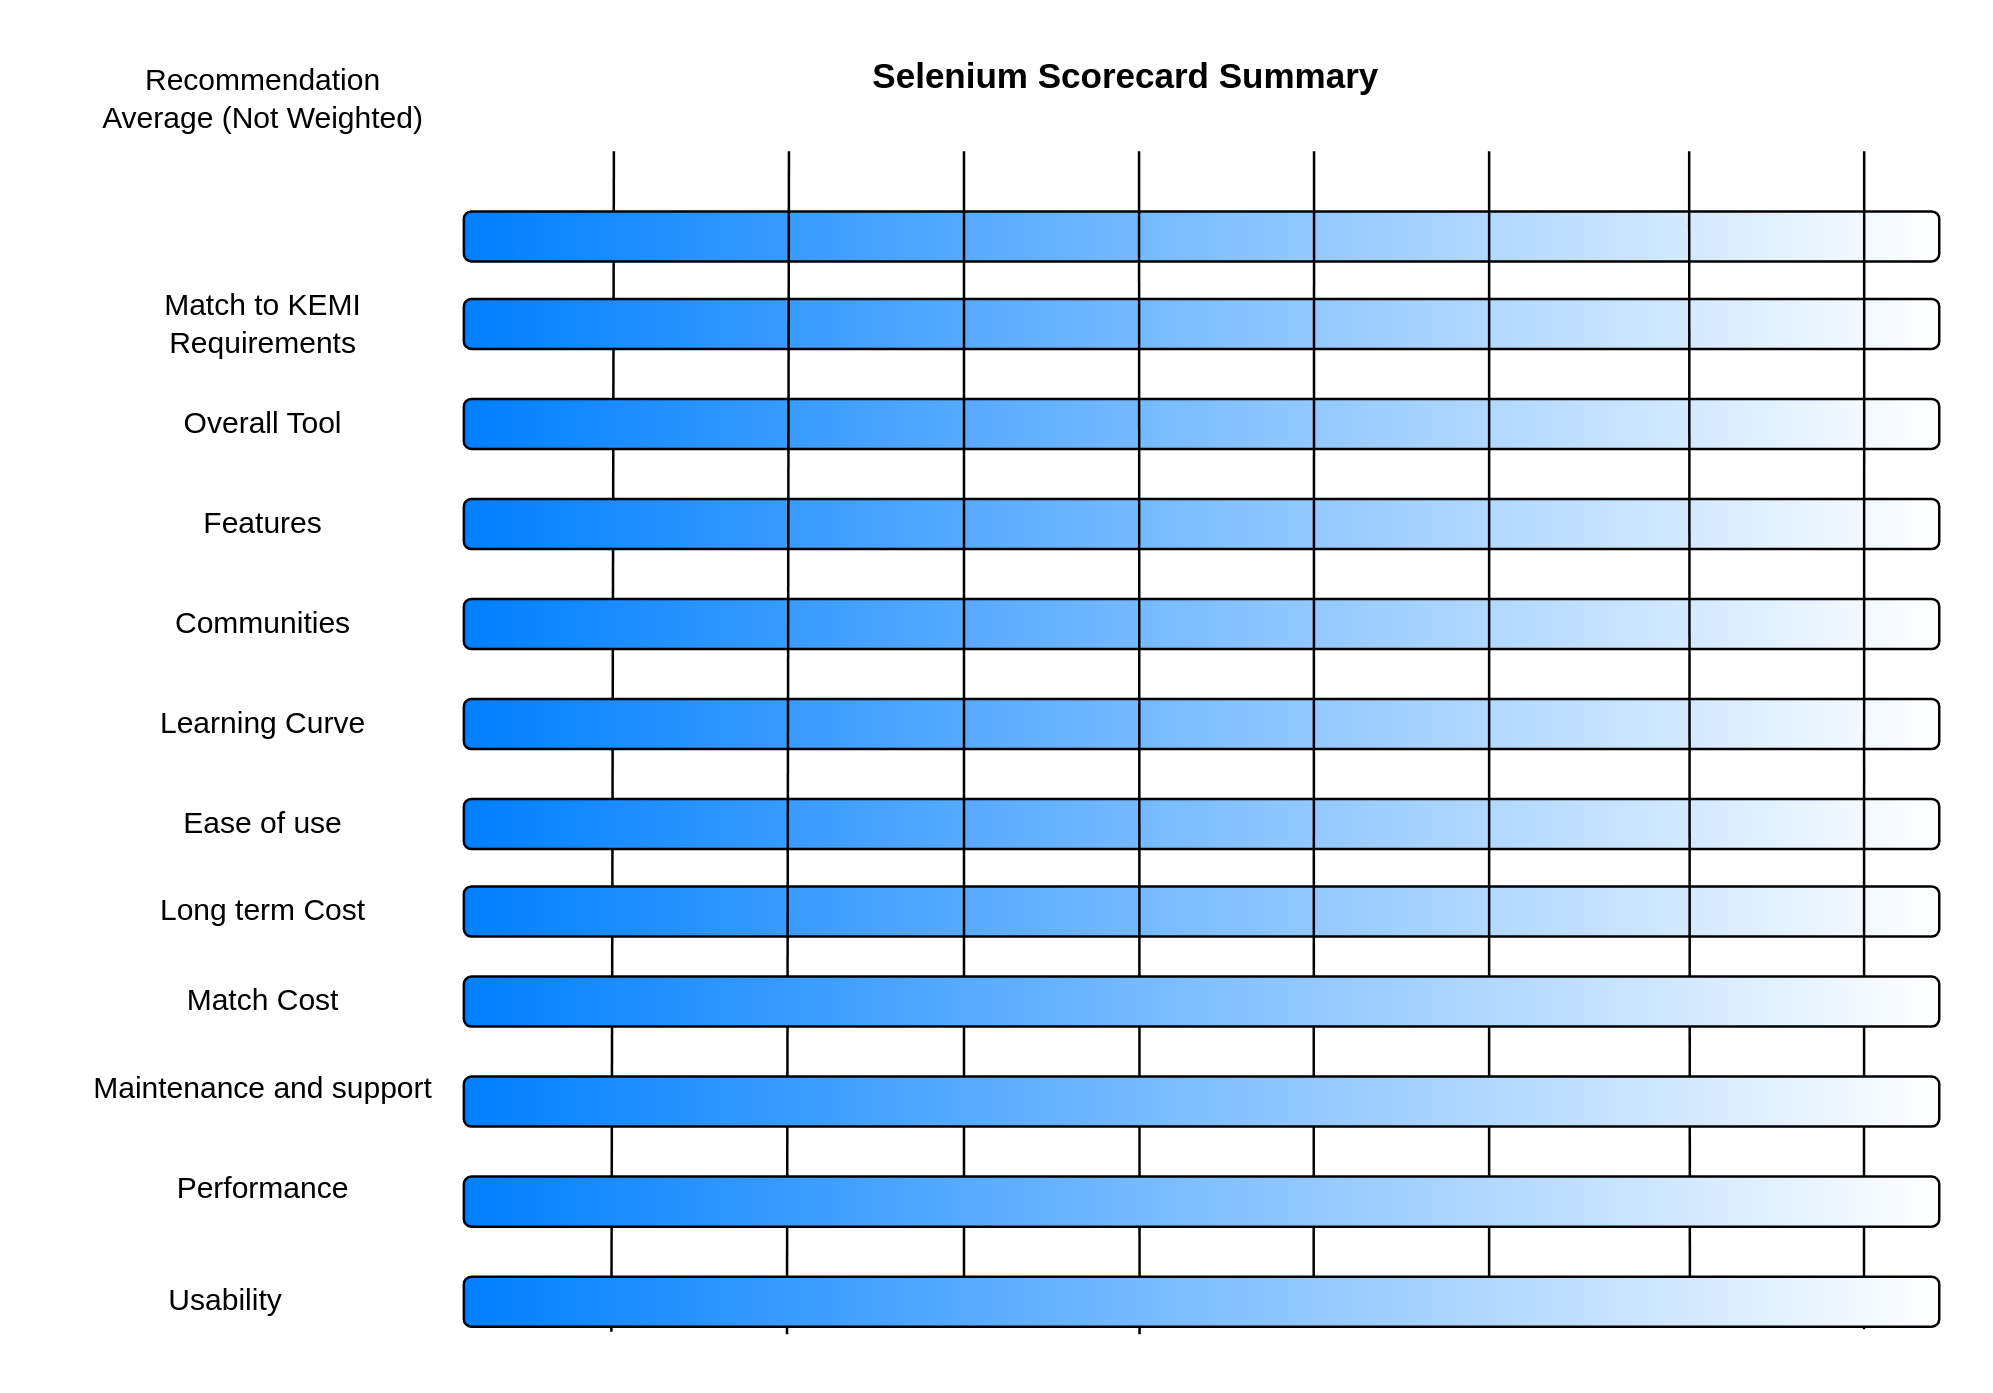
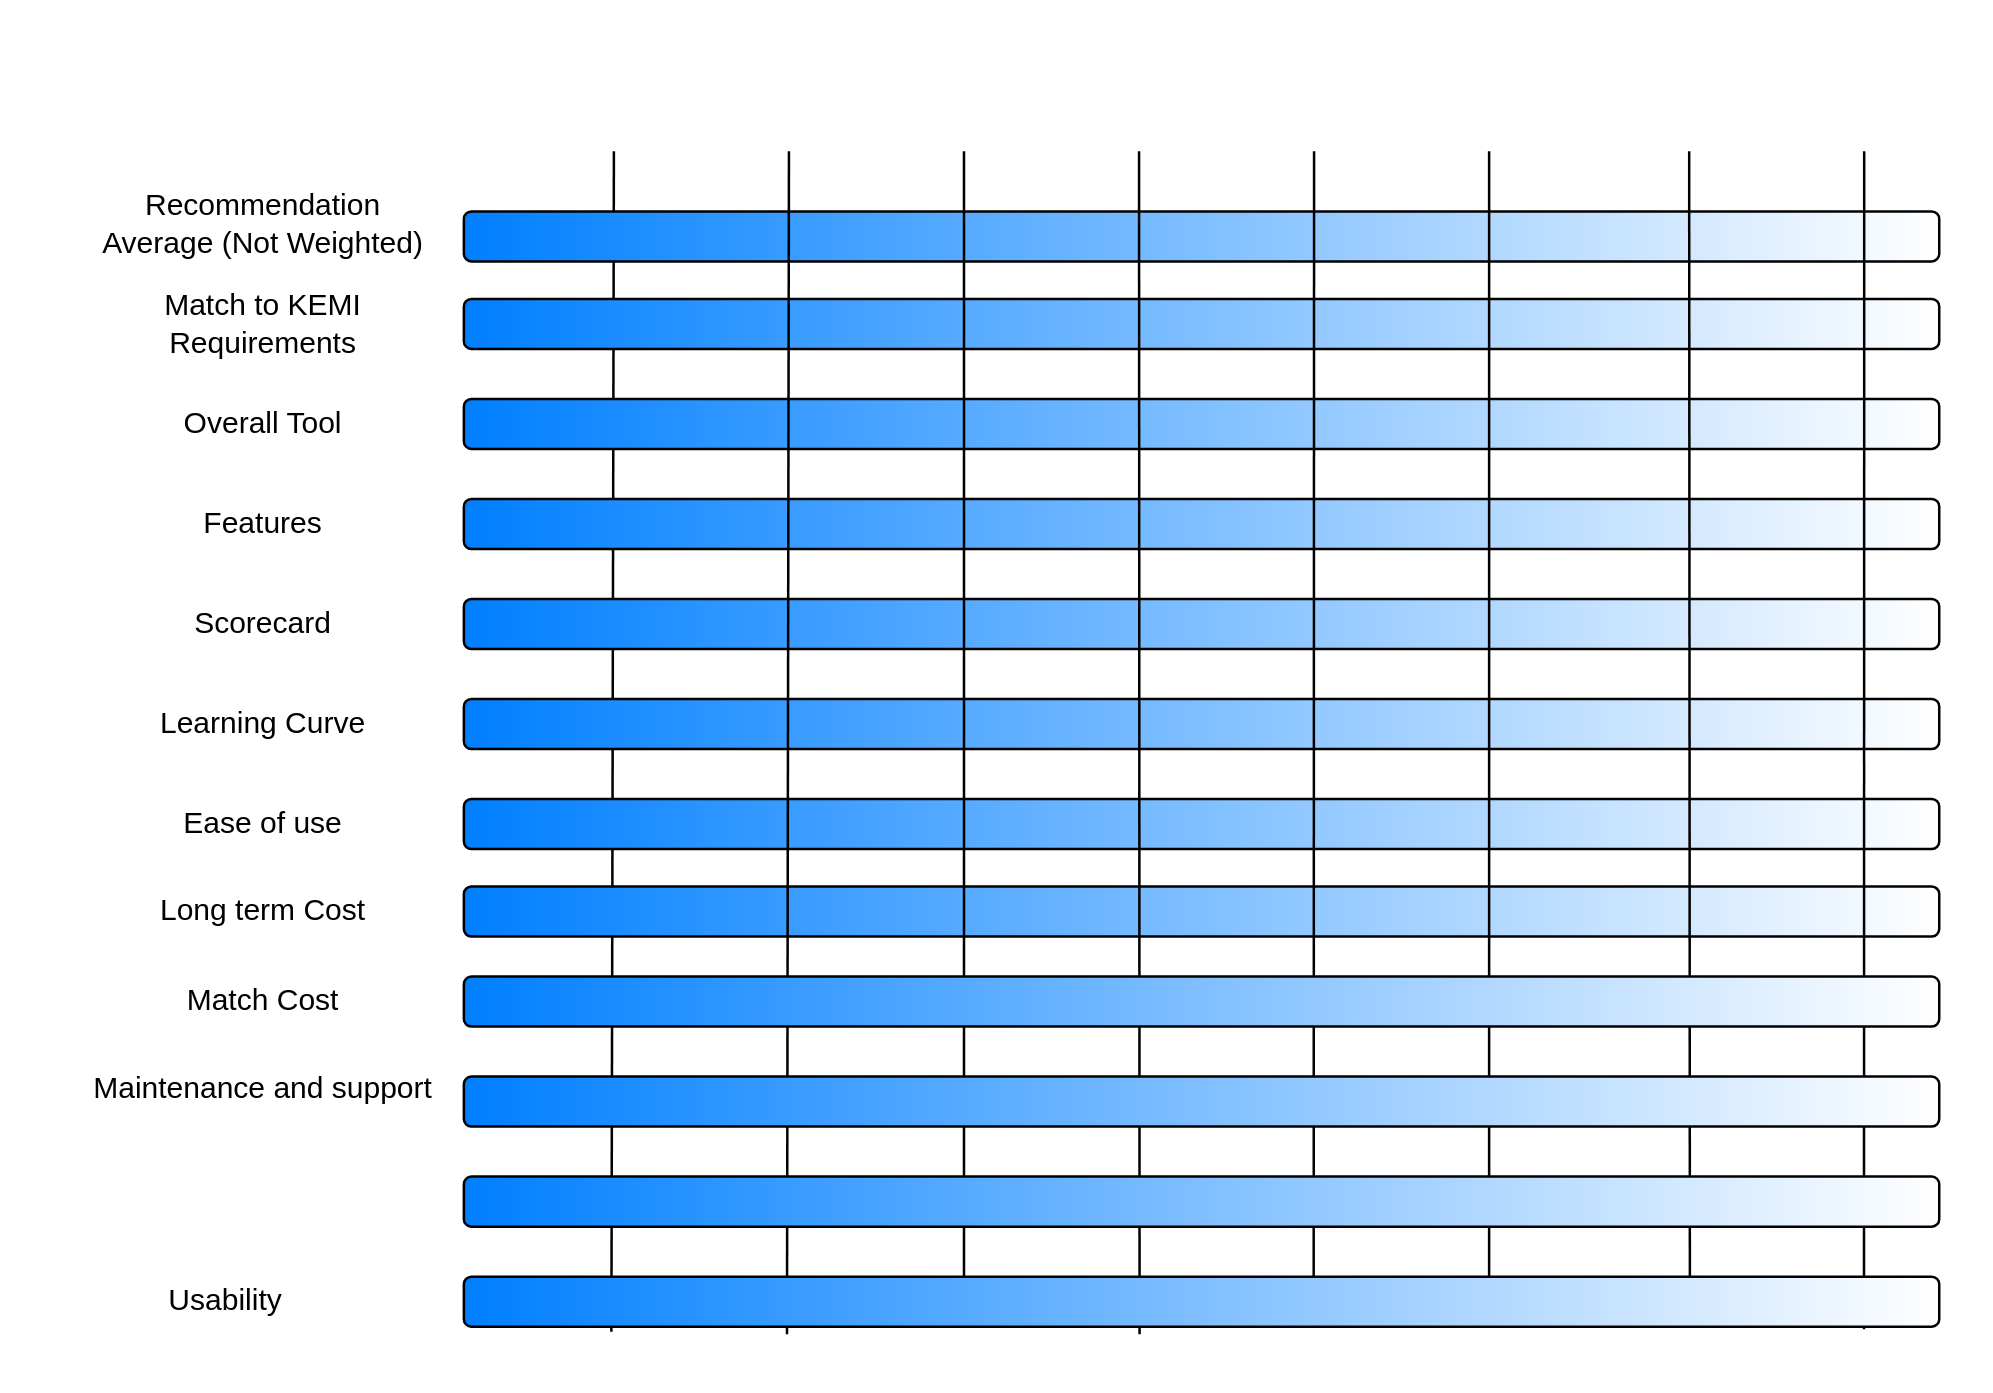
  <mxCell id="0" />
  <mxCell id="1" parent="0" />
  <mxCell id="2" value="" style="endArrow=none;html=1;exitX=0.1;exitY=1.1;exitDx=0;exitDy=0;exitPerimeter=0;" edge="1" parent="1" source="33"><mxGeometry width="50" height="50" relative="1" as="geometry"><mxPoint x="245" y="390" as="sourcePoint" /><mxPoint x="245" y="60" as="targetPoint" /></mxGeometry></mxCell>
  <mxCell id="3" value="" style="rounded=1;whiteSpace=wrap;html=1;labelBackgroundColor=#ffffff;gradientDirection=west;gradientColor=#007FFF;" vertex="1" parent="1"><mxGeometry x="185" y="84" width="590" height="20" as="geometry" /></mxCell>
  <mxCell id="4" value="Match to KEMI Requirements" style="text;html=1;strokeColor=none;fillColor=none;align=center;verticalAlign=middle;whiteSpace=wrap;rounded=0;labelBackgroundColor=#ffffff;" vertex="1" parent="1"><mxGeometry x="35" y="114" width="140" height="30" as="geometry" /></mxCell>
  <mxCell id="5" value="Overall Tool" style="text;html=1;strokeColor=none;fillColor=none;align=center;verticalAlign=middle;whiteSpace=wrap;rounded=0;labelBackgroundColor=#ffffff;" vertex="1" parent="1"><mxGeometry x="35" y="154" width="140" height="30" as="geometry" /></mxCell>
- <mxCell id="6" value="Communities" style="text;html=1;strokeColor=none;fillColor=none;align=center;verticalAlign=middle;whiteSpace=wrap;rounded=0;labelBackgroundColor=#ffffff;" vertex="1" parent="1"><mxGeometry x="35" y="234" width="140" height="30" as="geometry" /></mxCell>
+ <mxCell id="6" value="Scorecard" style="text;html=1;strokeColor=none;fillColor=none;align=center;verticalAlign=middle;whiteSpace=wrap;rounded=0;labelBackgroundColor=#ffffff;" vertex="1" parent="1"><mxGeometry x="35" y="234" width="140" height="30" as="geometry" /></mxCell>
  <mxCell id="7" value="Features" style="text;html=1;strokeColor=none;fillColor=none;align=center;verticalAlign=middle;whiteSpace=wrap;rounded=0;labelBackgroundColor=#ffffff;" vertex="1" parent="1"><mxGeometry x="35" y="194" width="140" height="30" as="geometry" /></mxCell>
  <mxCell id="8" value="Learning Curve" style="text;html=1;strokeColor=none;fillColor=none;align=center;verticalAlign=middle;whiteSpace=wrap;rounded=0;labelBackgroundColor=#ffffff;" vertex="1" parent="1"><mxGeometry x="35" y="274" width="140" height="30" as="geometry" /></mxCell>
  <mxCell id="9" value="Long term Cost" style="text;html=1;strokeColor=none;fillColor=none;align=center;verticalAlign=middle;whiteSpace=wrap;rounded=0;labelBackgroundColor=#ffffff;" vertex="1" parent="1"><mxGeometry x="35" y="349" width="140" height="30" as="geometry" /></mxCell>
  <mxCell id="10" value="Ease of use" style="text;html=1;strokeColor=none;fillColor=none;align=center;verticalAlign=middle;whiteSpace=wrap;rounded=0;labelBackgroundColor=#ffffff;" vertex="1" parent="1"><mxGeometry x="35" y="314" width="140" height="30" as="geometry" /></mxCell>
- <mxCell id="11" value="Recommendation Average (Not Weighted)" style="text;html=1;strokeColor=none;fillColor=none;align=center;verticalAlign=middle;whiteSpace=wrap;rounded=0;labelBackgroundColor=#ffffff;" vertex="1" parent="1"><mxGeometry x="35" y="24" width="140" height="30" as="geometry" /></mxCell>
+ <mxCell id="11" value="Recommendation Average (Not Weighted)" style="text;html=1;strokeColor=none;fillColor=none;align=center;verticalAlign=middle;whiteSpace=wrap;rounded=0;labelBackgroundColor=#ffffff;" vertex="1" parent="1"><mxGeometry x="35" y="74" width="140" height="30" as="geometry" /></mxCell>
  <mxCell id="12" value="" style="rounded=1;whiteSpace=wrap;html=1;labelBackgroundColor=#ffffff;gradientDirection=west;gradientColor=#007FFF;" vertex="1" parent="1"><mxGeometry x="185" y="119" width="590" height="20" as="geometry" /></mxCell>
  <mxCell id="13" value="" style="rounded=1;whiteSpace=wrap;html=1;labelBackgroundColor=#ffffff;gradientDirection=west;gradientColor=#007FFF;" vertex="1" parent="1"><mxGeometry x="185" y="159" width="590" height="20" as="geometry" /></mxCell>
  <mxCell id="14" value="" style="rounded=1;whiteSpace=wrap;html=1;labelBackgroundColor=#ffffff;gradientDirection=west;gradientColor=#007FFF;" vertex="1" parent="1"><mxGeometry x="185" y="199" width="590" height="20" as="geometry" /></mxCell>
  <mxCell id="15" value="" style="rounded=1;whiteSpace=wrap;html=1;labelBackgroundColor=#ffffff;gradientDirection=west;gradientColor=#007FFF;" vertex="1" parent="1"><mxGeometry x="185" y="239" width="590" height="20" as="geometry" /></mxCell>
  <mxCell id="16" value="" style="rounded=1;whiteSpace=wrap;html=1;labelBackgroundColor=#ffffff;gradientDirection=west;gradientColor=#007FFF;" vertex="1" parent="1"><mxGeometry x="185" y="279" width="590" height="20" as="geometry" /></mxCell>
  <mxCell id="17" value="" style="rounded=1;whiteSpace=wrap;html=1;labelBackgroundColor=#ffffff;gradientDirection=west;gradientColor=#007FFF;" vertex="1" parent="1"><mxGeometry x="185" y="319" width="590" height="20" as="geometry" /></mxCell>
  <mxCell id="18" value="" style="rounded=1;whiteSpace=wrap;html=1;labelBackgroundColor=#ffffff;gradientDirection=west;gradientColor=#007FFF;" vertex="1" parent="1"><mxGeometry x="185" y="354" width="590" height="20" as="geometry" /></mxCell>
  <mxCell id="19" value="" style="endArrow=none;html=1;exitX=0.219;exitY=1.15;exitDx=0;exitDy=0;exitPerimeter=0;" edge="1" parent="1" source="33"><mxGeometry width="50" height="50" relative="1" as="geometry"><mxPoint x="315" y="390" as="sourcePoint" /><mxPoint x="315" y="60" as="targetPoint" /></mxGeometry></mxCell>
  <mxCell id="20" value="" style="endArrow=none;html=1;" edge="1" parent="1"><mxGeometry width="50" height="50" relative="1" as="geometry"><mxPoint x="385" y="530" as="sourcePoint" /><mxPoint x="385" y="60" as="targetPoint" /></mxGeometry></mxCell>
  <mxCell id="21" value="" style="endArrow=none;html=1;exitX=0.458;exitY=1.15;exitDx=0;exitDy=0;exitPerimeter=0;" edge="1" parent="1" source="33"><mxGeometry width="50" height="50" relative="1" as="geometry"><mxPoint x="455" y="540" as="sourcePoint" /><mxPoint x="455" y="60" as="targetPoint" /></mxGeometry></mxCell>
  <mxCell id="22" value="" style="endArrow=none;html=1;exitX=0.576;exitY=1;exitDx=0;exitDy=0;exitPerimeter=0;" edge="1" parent="1" source="33"><mxGeometry width="50" height="50" relative="1" as="geometry"><mxPoint x="525" y="390" as="sourcePoint" /><mxPoint x="525" y="60" as="targetPoint" /></mxGeometry></mxCell>
  <mxCell id="23" value="" style="endArrow=none;html=1;" edge="1" parent="1"><mxGeometry width="50" height="50" relative="1" as="geometry"><mxPoint x="595" y="529" as="sourcePoint" /><mxPoint x="595" y="60" as="targetPoint" /></mxGeometry></mxCell>
  <mxCell id="24" value="" style="endArrow=none;html=1;exitX=0.831;exitY=1;exitDx=0;exitDy=0;exitPerimeter=0;" edge="1" parent="1" source="33"><mxGeometry width="50" height="50" relative="1" as="geometry"><mxPoint x="675" y="390" as="sourcePoint" /><mxPoint x="675" y="60" as="targetPoint" /></mxGeometry></mxCell>
  <mxCell id="25" value="" style="endArrow=none;html=1;exitX=0.949;exitY=1.05;exitDx=0;exitDy=0;exitPerimeter=0;" edge="1" parent="1" source="33"><mxGeometry width="50" height="50" relative="1" as="geometry"><mxPoint x="745" y="390" as="sourcePoint" /><mxPoint x="745" y="60" as="targetPoint" /></mxGeometry></mxCell>
  <mxCell id="26" value="Match Cost" style="text;html=1;strokeColor=none;fillColor=none;align=center;verticalAlign=middle;whiteSpace=wrap;rounded=0;labelBackgroundColor=#ffffff;" vertex="1" parent="1"><mxGeometry x="35" y="385" width="140" height="30" as="geometry" /></mxCell>
  <mxCell id="27" value="Maintenance and support" style="text;html=1;strokeColor=none;fillColor=none;align=center;verticalAlign=middle;whiteSpace=wrap;rounded=0;labelBackgroundColor=#ffffff;" vertex="1" parent="1"><mxGeometry x="35" y="420" width="140" height="30" as="geometry" /></mxCell>
- <mxCell id="28" value="Performance" style="text;html=1;strokeColor=none;fillColor=none;align=center;verticalAlign=middle;whiteSpace=wrap;rounded=0;labelBackgroundColor=#ffffff;" vertex="1" parent="1"><mxGeometry x="35" y="460" width="140" height="30" as="geometry" /></mxCell>
  <mxCell id="29" value="Usability" style="text;html=1;strokeColor=none;fillColor=none;align=center;verticalAlign=middle;whiteSpace=wrap;rounded=0;labelBackgroundColor=#ffffff;" vertex="1" parent="1"><mxGeometry x="20" y="505" width="140" height="30" as="geometry" /></mxCell>
  <mxCell id="30" value="" style="rounded=1;whiteSpace=wrap;html=1;labelBackgroundColor=#ffffff;gradientDirection=west;gradientColor=#007FFF;" vertex="1" parent="1"><mxGeometry x="185" y="390" width="590" height="20" as="geometry" /></mxCell>
  <mxCell id="31" value="" style="rounded=1;whiteSpace=wrap;html=1;labelBackgroundColor=#ffffff;gradientDirection=west;gradientColor=#007FFF;" vertex="1" parent="1"><mxGeometry x="185" y="430" width="590" height="20" as="geometry" /></mxCell>
  <mxCell id="32" value="" style="rounded=1;whiteSpace=wrap;html=1;labelBackgroundColor=#ffffff;gradientDirection=west;gradientColor=#007FFF;" vertex="1" parent="1"><mxGeometry x="185" y="470" width="590" height="20" as="geometry" /></mxCell>
  <mxCell id="33" value="" style="rounded=1;whiteSpace=wrap;html=1;labelBackgroundColor=#ffffff;gradientDirection=west;gradientColor=#007FFF;" vertex="1" parent="1"><mxGeometry x="185" y="510" width="590" height="20" as="geometry" /></mxCell>
- <mxCell id="34" value="&lt;b&gt;&lt;font style=&quot;font-size: 14px&quot;&gt;Selenium Scorecard Summary&lt;/font&gt;&lt;/b&gt;" style="text;html=1;strokeColor=none;fillColor=none;align=center;verticalAlign=middle;whiteSpace=wrap;rounded=0;" vertex="1" parent="1"><mxGeometry x="345" y="20" width="210" height="20" as="geometry" /></mxCell>
